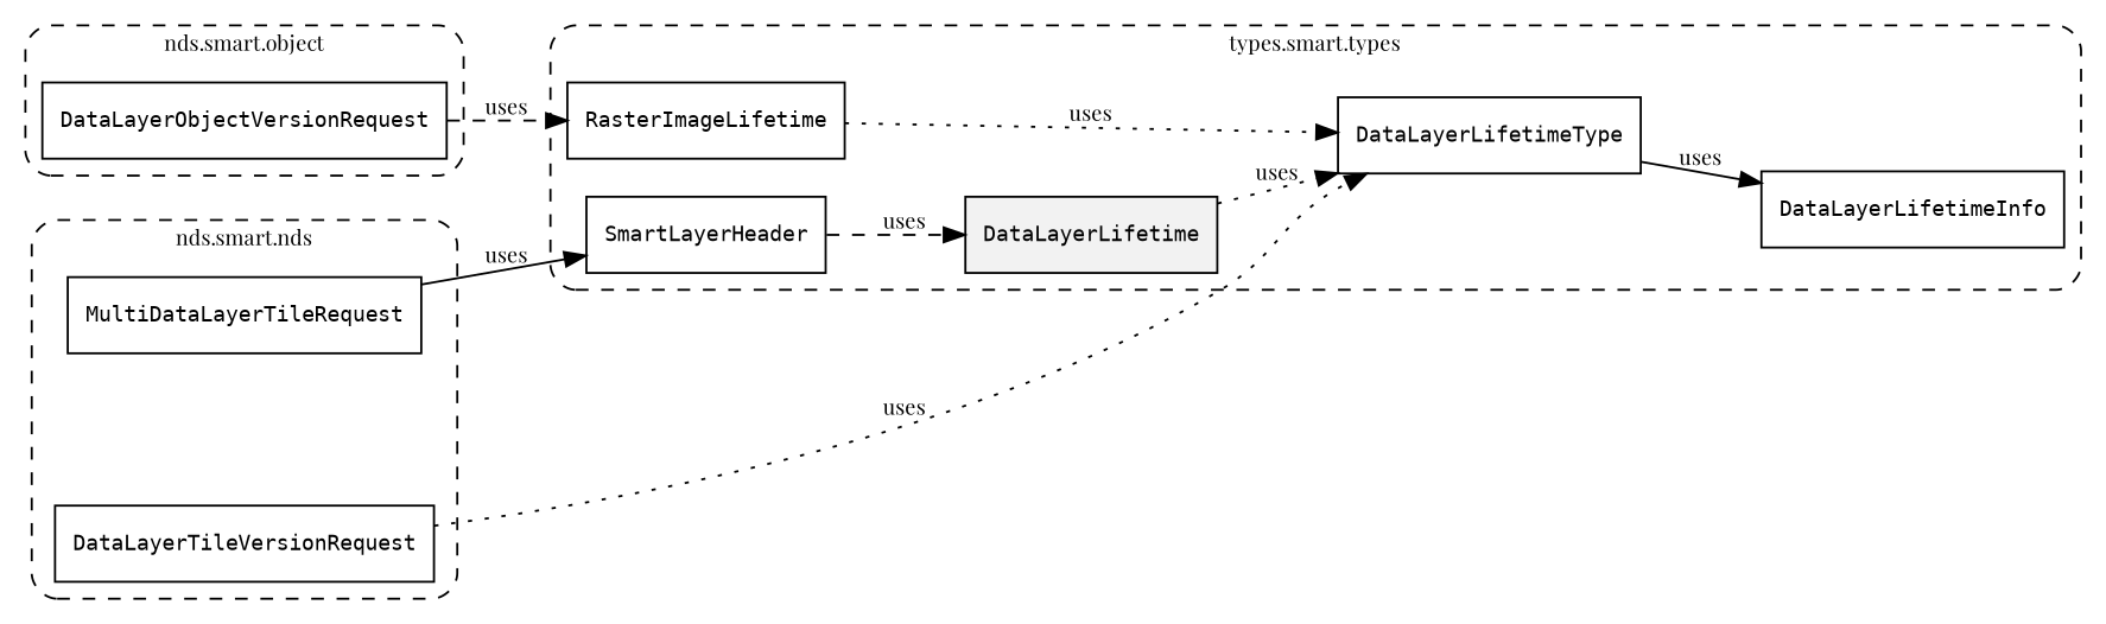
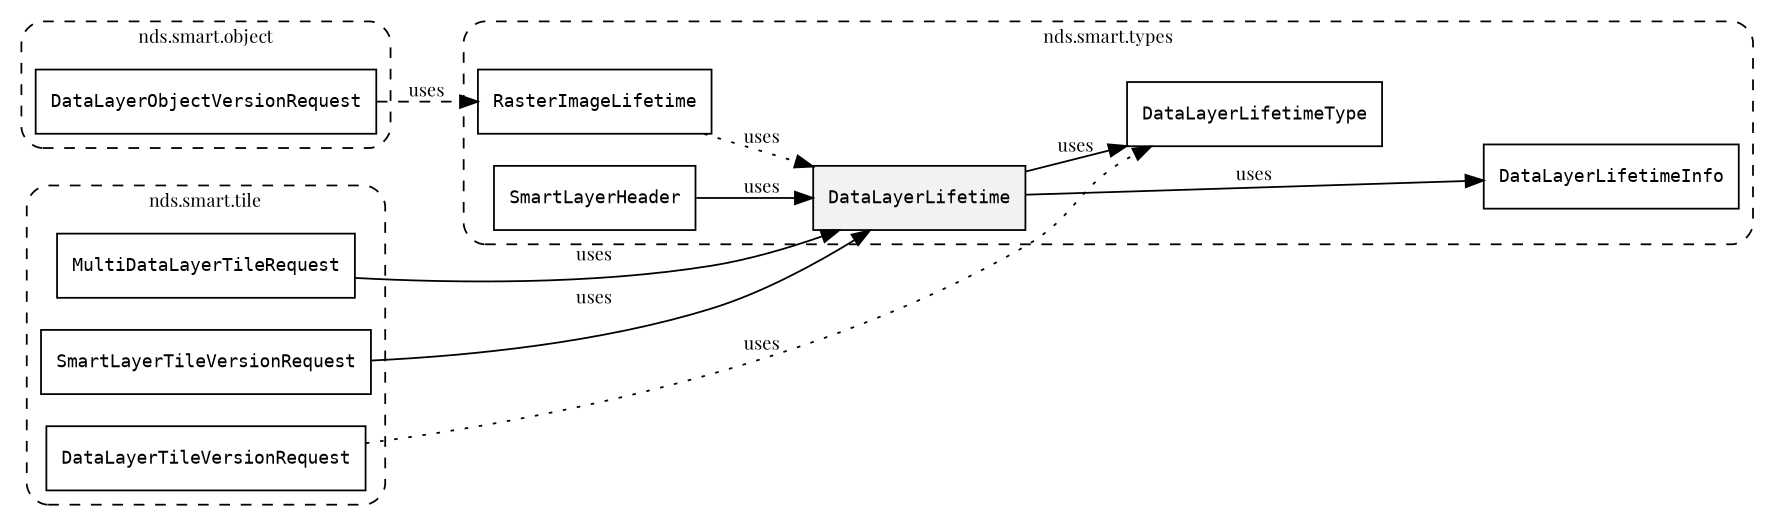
  digraph {
    fontname="Playfair Display"
    fontsize=10
    rankdir=LR
    node [fontname="Playfair Display" fontsize=10 shape=box]
    edge [fontname="Playfair Display" fontsize=10 style=solid]
    n1 [fillcolor="#0000000D" label=<<font face="monospace"><table align="center" border="0" cellspacing="0" cellpadding="0"><tr><td href="../../../content/packages/nds.smart.types.html#Structure-DataLayerLifetime" title="Structure defined in nds.smart.types">DataLayerLifetime</td></tr></table></font>> style=filled]
    n2 [label=<<font face="monospace"><table align="center" border="0" cellspacing="0" cellpadding="0"><tr><td href="../../../content/packages/nds.smart.types.html#Enum-DataLayerLifetimeType" title="Enum defined in nds.smart.types">DataLayerLifetimeType</td></tr></table></font>>]
    n3 [label=<<font face="monospace"><table align="center" border="0" cellspacing="0" cellpadding="0"><tr><td href="../../../content/packages/nds.smart.types.html#Choice-DataLayerLifetimeInfo" title="Choice defined in nds.smart.types">DataLayerLifetimeInfo</td></tr></table></font>>]
    n4 [label=<<font face="monospace"><table align="center" border="0" cellspacing="0" cellpadding="0"><tr><td href="../../../content/packages/nds.smart.types.html#Structure-SmartLayerHeader" title="Structure defined in nds.smart.types">SmartLayerHeader</td></tr></table></font>>]
    n5 [label=<<font face="monospace"><table align="center" border="0" cellspacing="0" cellpadding="0"><tr><td href="../../../content/packages/nds.smart.types.html#Subtype-RasterImageLifetime" title="Subtype defined in nds.smart.types">RasterImageLifetime</td></tr></table></font>>]
+   n6 [label=<<font face="monospace"><table align="center" border="0" cellspacing="0" cellpadding="0"><tr><td href="../../../content/packages/nds.smart.tile.html#Structure-SmartLayerTileVersionRequest" title="Structure defined in nds.smart.tile">SmartLayerTileVersionRequest</td></tr></table></font>>]
    n7 [label=<<font face="monospace"><table align="center" border="0" cellspacing="0" cellpadding="0"><tr><td href="../../../content/packages/nds.smart.tile.html#Structure-DataLayerTileVersionRequest" title="Structure defined in nds.smart.tile">DataLayerTileVersionRequest</td></tr></table></font>>]
    n8 [label=<<font face="monospace"><table align="center" border="0" cellspacing="0" cellpadding="0"><tr><td href="../../../content/packages/nds.smart.tile.html#Structure-MultiDataLayerTileRequest" title="Structure defined in nds.smart.tile">MultiDataLayerTileRequest</td></tr></table></font>>]
    n9 [label=<<font face="monospace"><table align="center" border="0" cellspacing="0" cellpadding="0"><tr><td href="../../../content/packages/nds.smart.object.html#Structure-DataLayerObjectVersionRequest" title="Structure defined in nds.smart.object">DataLayerObjectVersionRequest</td></tr></table></font>>]
    subgraph cluster_1 {
-     label="types.smart.types"
+     label="nds.smart.types"
      style="dashed, rounded"
      n1
      n2
      n3
      n4
      n5
    }
    subgraph cluster_2 {
-     label="nds.smart.nds"
+     label="nds.smart.tile"
      style="dashed, rounded"
+     n6
      n7
      n8
    }
    subgraph cluster_3 {
      label="nds.smart.object"
      style="dashed, rounded"
      n9
    }
-   n1 -> n2 [label=uses style=dotted]
-   n2 -> n3 [label=uses]
-   n4 -> n1 [label=uses style=dashed]
-   n5 -> n2 [label=uses style=dotted]
+   n1 -> n2 [label=uses]
+   n1 -> n3 [label=uses]
+   n4 -> n1 [label=uses]
+   n5 -> n1 [label=uses style=dotted]
+   n6 -> n1 [label=uses]
    n7 -> n2 [label=uses style=dotted]
-   n8 -> n4 [label=uses]
+   n8 -> n1 [label=uses]
    n9 -> n5 [label=uses style=dashed]
  }
